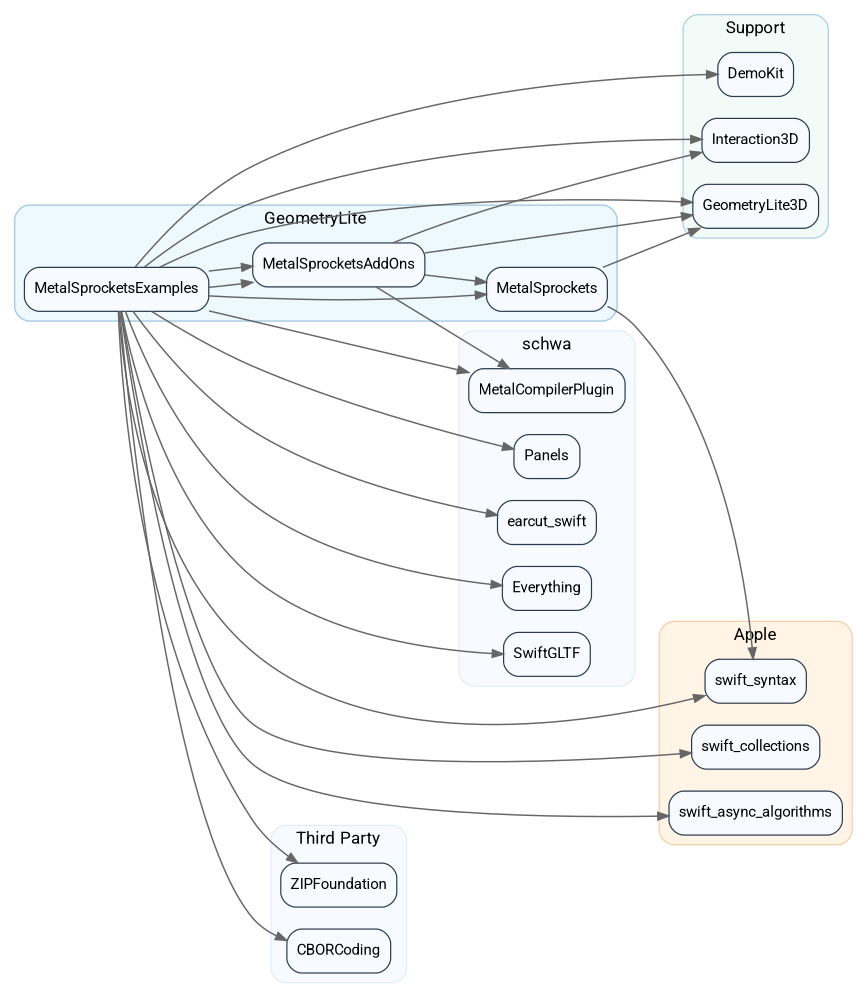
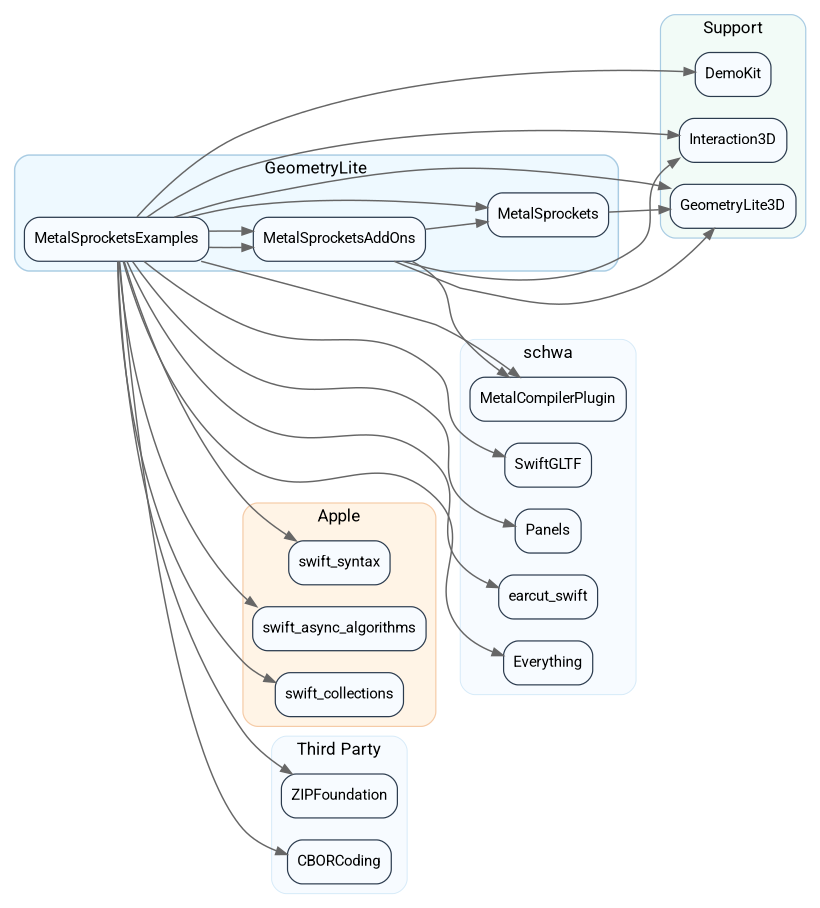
  digraph {
    bgcolor="#ffffff"
    fontname=Roboto
    rankdir=LR
    splines=true
    node [color="#2B3B4E" fillcolor="#F7FBFF" fontname=Roboto fontsize=12 shape=rect style="rounded,filled"]
    edge [arrowsize=0.9 color="#666666" fontname=Roboto penwidth=1.2]
    MetalSprockets
    MetalSprocketsAddOns
    MetalSprocketsExamples
    DemoKit
    GeometryLite3D
    Interaction3D
    swift_syntax
    swift_async_algorithms
    swift_collections
    MetalCompilerPlugin
    Everything
    SwiftGLTF
    Panels
    earcut_swift
    CBORCoding
    ZIPFoundation
    subgraph cluster_1 {
      color="#A9CCE3"
      fillcolor="#EEF9FF"
      label=GeometryLite
      penwidth=1.2
      style="filled,rounded"
      MetalSprockets
      MetalSprocketsAddOns
      MetalSprocketsExamples
    }
    subgraph cluster_2 {
      color="#A9CCE3"
      fillcolor="#F2FBF7"
      label=Support
      penwidth=1.0
      style="filled,rounded"
      DemoKit
      GeometryLite3D
      Interaction3D
    }
    subgraph cluster_3 {
      color="#F5CBA7"
      fillcolor="#FFF4E6"
      label=Apple
      penwidth=1.0
      style="filled,rounded"
      swift_syntax
      swift_async_algorithms
      swift_collections
    }
    subgraph cluster_4 {
      color="#D6EAF8"
      fillcolor="#F7FBFF"
      label=schwa
      penwidth=0.8
      style="filled,rounded"
      MetalCompilerPlugin
      Everything
      SwiftGLTF
      Panels
      earcut_swift
    }
    subgraph cluster_5 {
      color="#D6EAF8"
      fillcolor="#F7FBFF"
      label="Third Party"
      penwidth=0.8
      style="filled,rounded"
      CBORCoding
      ZIPFoundation
    }
    MetalSprockets -> GeometryLite3D
-   MetalSprockets -> swift_syntax
    MetalSprocketsAddOns -> MetalSprockets
    MetalSprocketsAddOns -> GeometryLite3D
    MetalSprocketsAddOns -> Interaction3D
    MetalSprocketsAddOns -> MetalCompilerPlugin
    MetalSprocketsExamples -> MetalSprockets
    MetalSprocketsExamples -> MetalSprocketsAddOns
    MetalSprocketsExamples -> MetalSprocketsAddOns
    MetalSprocketsExamples -> DemoKit
    MetalSprocketsExamples -> GeometryLite3D
    MetalSprocketsExamples -> Interaction3D
    MetalSprocketsExamples -> swift_syntax
    MetalSprocketsExamples -> swift_async_algorithms
    MetalSprocketsExamples -> swift_collections
    MetalSprocketsExamples -> MetalCompilerPlugin
    MetalSprocketsExamples -> Everything
    MetalSprocketsExamples -> SwiftGLTF
    MetalSprocketsExamples -> Panels
    MetalSprocketsExamples -> earcut_swift
    MetalSprocketsExamples -> CBORCoding
    MetalSprocketsExamples -> ZIPFoundation
  }
